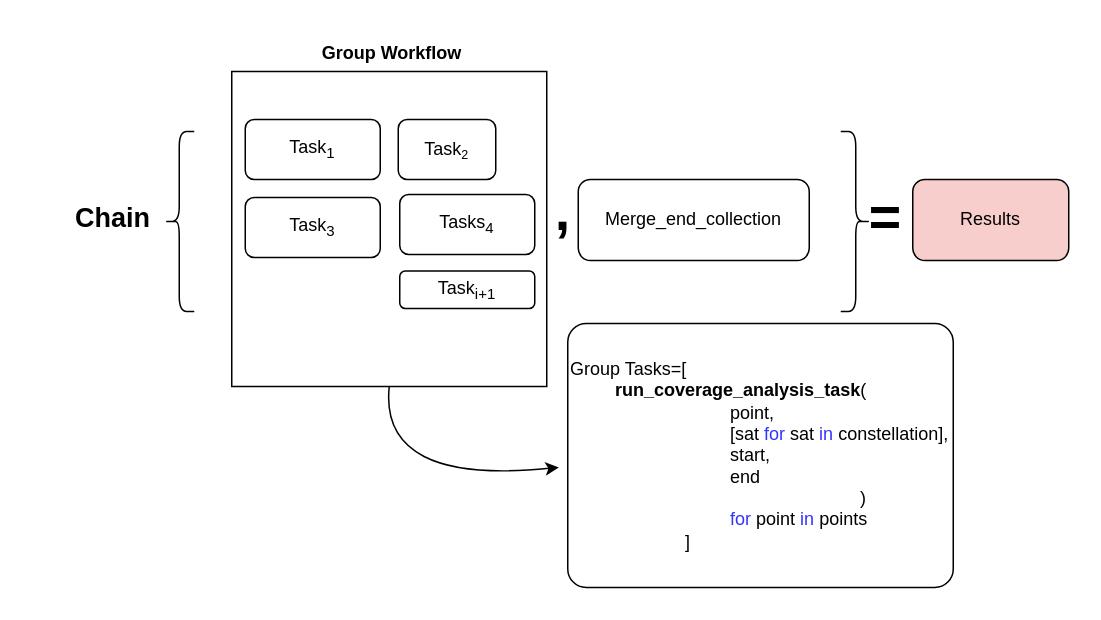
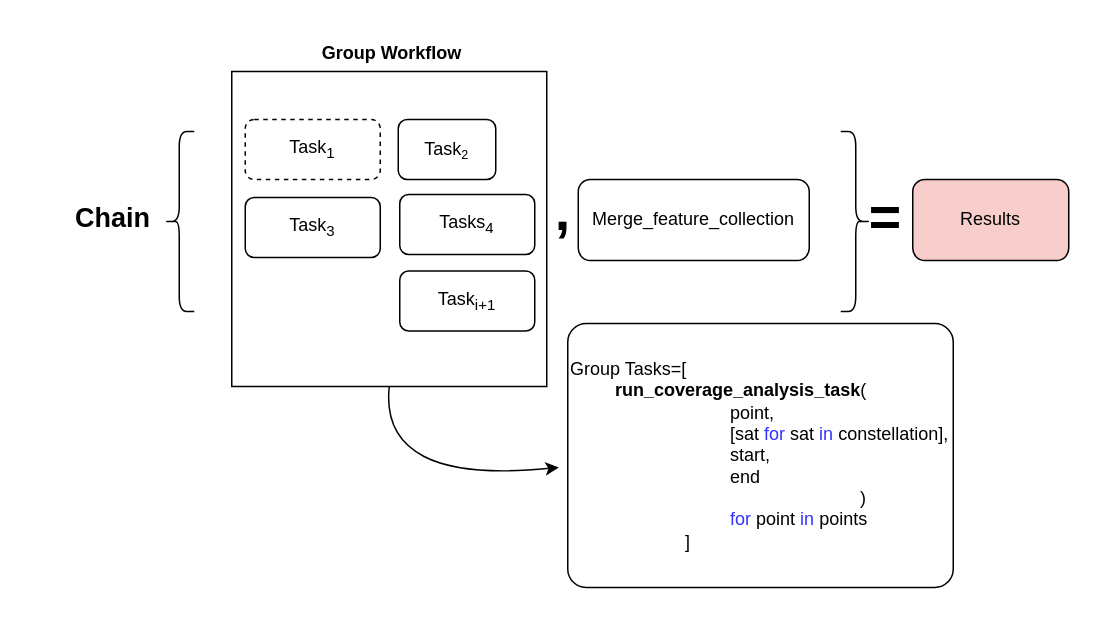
  <mxCell id="0" />
  <mxCell id="1" parent="0" />
  <mxCell id="2" value="" style="whiteSpace=wrap;html=1;aspect=fixed;" parent="1" vertex="1"><mxGeometry x="154" y="47" width="210" height="210" as="geometry" /></mxCell>
- <mxCell id="3" value="Task&lt;sub&gt;1&lt;/sub&gt;" style="rounded=1;whiteSpace=wrap;html=1;" parent="1" vertex="1"><mxGeometry x="163" y="79" width="90" height="40" as="geometry" /></mxCell>
+ <mxCell id="3" value="Task&lt;sub&gt;1&lt;/sub&gt;" style="rounded=1;whiteSpace=wrap;html=1;dashed=1;" parent="1" vertex="1"><mxGeometry x="163" y="79" width="90" height="40" as="geometry" /></mxCell>
  <mxCell id="4" value="Task&lt;span style=&quot;font-size: 10px;&quot;&gt;&lt;sub&gt;2&lt;/sub&gt;&lt;/span&gt;" style="rounded=1;whiteSpace=wrap;html=1;" parent="1" vertex="1"><mxGeometry x="265" y="79" width="65" height="40" as="geometry" /></mxCell>
  <mxCell id="5" value="Task&lt;sub&gt;3&lt;/sub&gt;" style="rounded=1;whiteSpace=wrap;html=1;" parent="1" vertex="1"><mxGeometry x="163" y="131" width="90" height="40" as="geometry" /></mxCell>
  <mxCell id="6" value="Tasks&lt;sub&gt;4&lt;/sub&gt;" style="rounded=1;whiteSpace=wrap;html=1;" parent="1" vertex="1"><mxGeometry x="266" y="129" width="90" height="40" as="geometry" /></mxCell>
- <mxCell id="7" value="Task&lt;sub&gt;i+1&lt;/sub&gt;" style="rounded=1;whiteSpace=wrap;html=1;" parent="1" vertex="1"><mxGeometry x="266" y="180" width="90" height="25" as="geometry" /></mxCell>
+ <mxCell id="7" value="Task&lt;sub&gt;i+1&lt;/sub&gt;" style="rounded=1;whiteSpace=wrap;html=1;" parent="1" vertex="1"><mxGeometry x="266" y="180" width="90" height="40" as="geometry" /></mxCell>
  <mxCell id="8" value="&lt;b&gt;Group Workflow&lt;/b&gt;" style="text;html=1;align=center;verticalAlign=middle;whiteSpace=wrap;rounded=0;" parent="1" vertex="1"><mxGeometry x="206" y="20" width="110" height="30" as="geometry" /></mxCell>
- <mxCell id="9" value="Merge_end_collection" style="rounded=1;whiteSpace=wrap;html=1;" parent="1" vertex="1"><mxGeometry x="385" y="119" width="154" height="54" as="geometry" /></mxCell>
+ <mxCell id="9" value="Merge_feature_collection" style="rounded=1;whiteSpace=wrap;html=1;" parent="1" vertex="1"><mxGeometry x="385" y="119" width="154" height="54" as="geometry" /></mxCell>
  <mxCell id="10" value="" style="shape=curlyBracket;whiteSpace=wrap;html=1;rounded=1;labelPosition=left;verticalLabelPosition=middle;align=right;verticalAlign=middle;" parent="1" vertex="1"><mxGeometry x="109" y="87" width="20" height="120" as="geometry" /></mxCell>
  <mxCell id="11" value="" style="shape=curlyBracket;whiteSpace=wrap;html=1;rounded=1;flipH=1;labelPosition=right;verticalLabelPosition=middle;align=left;verticalAlign=middle;" parent="1" vertex="1"><mxGeometry x="560" y="87" width="20" height="120" as="geometry" /></mxCell>
  <mxCell id="12" value="&lt;b&gt;&lt;font style=&quot;font-size: 18px;&quot;&gt;Chain&lt;/font&gt;&lt;/b&gt;" style="text;html=1;align=center;verticalAlign=middle;whiteSpace=wrap;rounded=0;" parent="1" vertex="1"><mxGeometry x="20" y="130" width="110" height="30" as="geometry" /></mxCell>
  <mxCell id="13" value="Results" style="rounded=1;whiteSpace=wrap;html=1;fillColor=#f8cecc;" parent="1" vertex="1"><mxGeometry x="608" y="119" width="104" height="54" as="geometry" /></mxCell>
  <mxCell id="14" value="&lt;b&gt;&lt;font style=&quot;font-size: 37px;&quot;&gt;,&lt;/font&gt;&lt;/b&gt;" style="text;html=1;align=center;verticalAlign=middle;whiteSpace=wrap;rounded=0;" parent="1" vertex="1"><mxGeometry x="320" y="126" width="110" height="30" as="geometry" /></mxCell>
  <mxCell id="15" value="&lt;b&gt;&lt;font style=&quot;font-size: 37px;&quot;&gt;=&lt;/font&gt;&lt;/b&gt;" style="text;html=1;align=center;verticalAlign=middle;whiteSpace=wrap;rounded=0;" parent="1" vertex="1"><mxGeometry x="556" y="135" width="68" height="20" as="geometry" /></mxCell>
  <mxCell id="16" value="Group Tasks=[&lt;div&gt;&lt;b&gt;&amp;nbsp; &amp;nbsp; &amp;nbsp; &amp;nbsp; &amp;nbsp;run_coverage_analysis_task&lt;/b&gt;(&lt;/div&gt;&lt;div&gt;&amp;nbsp; &amp;nbsp; &amp;nbsp; &amp;nbsp; &amp;nbsp; &amp;nbsp; &amp;nbsp; &amp;nbsp; &amp;nbsp; &amp;nbsp; &amp;nbsp; &amp;nbsp; &amp;nbsp; &amp;nbsp; &amp;nbsp; &amp;nbsp; point,&lt;/div&gt;&lt;div&gt;&amp;nbsp; &amp;nbsp; &amp;nbsp; &amp;nbsp; &amp;nbsp; &amp;nbsp; &amp;nbsp; &amp;nbsp; &amp;nbsp; &amp;nbsp; &amp;nbsp; &amp;nbsp; &amp;nbsp; &amp;nbsp; &amp;nbsp; &amp;nbsp; [sat &lt;font color=&quot;#3333ff&quot;&gt;for&lt;/font&gt; sat &lt;font color=&quot;#3333ff&quot;&gt;in&lt;/font&gt; constellation],&lt;/div&gt;&lt;div&gt;&amp;nbsp; &amp;nbsp; &amp;nbsp; &amp;nbsp; &amp;nbsp; &amp;nbsp; &amp;nbsp; &amp;nbsp; &amp;nbsp; &amp;nbsp; &amp;nbsp; &amp;nbsp; &amp;nbsp; &amp;nbsp; &amp;nbsp; &amp;nbsp; start,&lt;/div&gt;&lt;div&gt;&amp;nbsp; &amp;nbsp; &amp;nbsp; &amp;nbsp; &amp;nbsp; &amp;nbsp; &amp;nbsp; &amp;nbsp; &amp;nbsp; &amp;nbsp; &amp;nbsp; &amp;nbsp; &amp;nbsp; &amp;nbsp; &amp;nbsp; &amp;nbsp; end&lt;/div&gt;&lt;div&gt;&amp;nbsp; &amp;nbsp; &amp;nbsp; &amp;nbsp; &amp;nbsp; &amp;nbsp; &amp;nbsp; &amp;nbsp; &amp;nbsp; &amp;nbsp; &amp;nbsp; &amp;nbsp; &amp;nbsp; &amp;nbsp; &amp;nbsp; &amp;nbsp; &amp;nbsp; &amp;nbsp; &amp;nbsp; &amp;nbsp; &amp;nbsp; &amp;nbsp; &amp;nbsp; &amp;nbsp; &amp;nbsp; &amp;nbsp; &amp;nbsp; &amp;nbsp; &amp;nbsp; )&lt;/div&gt;&lt;div&gt;&amp;nbsp; &amp;nbsp; &amp;nbsp; &amp;nbsp; &amp;nbsp; &amp;nbsp; &amp;nbsp; &amp;nbsp; &amp;nbsp; &amp;nbsp; &amp;nbsp; &amp;nbsp; &amp;nbsp; &amp;nbsp; &amp;nbsp; &amp;nbsp;&amp;nbsp;&lt;font color=&quot;#3333ff&quot;&gt;for&lt;/font&gt; point &lt;font color=&quot;#3333ff&quot;&gt;in&lt;/font&gt; points&lt;/div&gt;&lt;div&gt;&amp;nbsp; &amp;nbsp; &amp;nbsp; &amp;nbsp; &amp;nbsp; &amp;nbsp; &amp;nbsp; &amp;nbsp; &amp;nbsp; &amp;nbsp; &amp;nbsp; &amp;nbsp;]&lt;/div&gt;" style="rounded=1;whiteSpace=wrap;html=1;arcSize=7;align=left;" parent="1" vertex="1"><mxGeometry x="378" y="215" width="257" height="176" as="geometry" /></mxCell>
  <mxCell id="17" value="" style="endArrow=classic;html=1;rounded=0;exitX=0.5;exitY=1;exitDx=0;exitDy=0;entryX=-0.023;entryY=0.545;entryDx=0;entryDy=0;entryPerimeter=0;strokeColor=default;curved=1;" edge="1" parent="1" source="2" target="16"><mxGeometry width="50" height="50" relative="1" as="geometry"><mxPoint x="382" y="263" as="sourcePoint" /><mxPoint x="432" y="213" as="targetPoint" /><Array as="points"><mxPoint x="252" y="323" /></Array></mxGeometry></mxCell>
